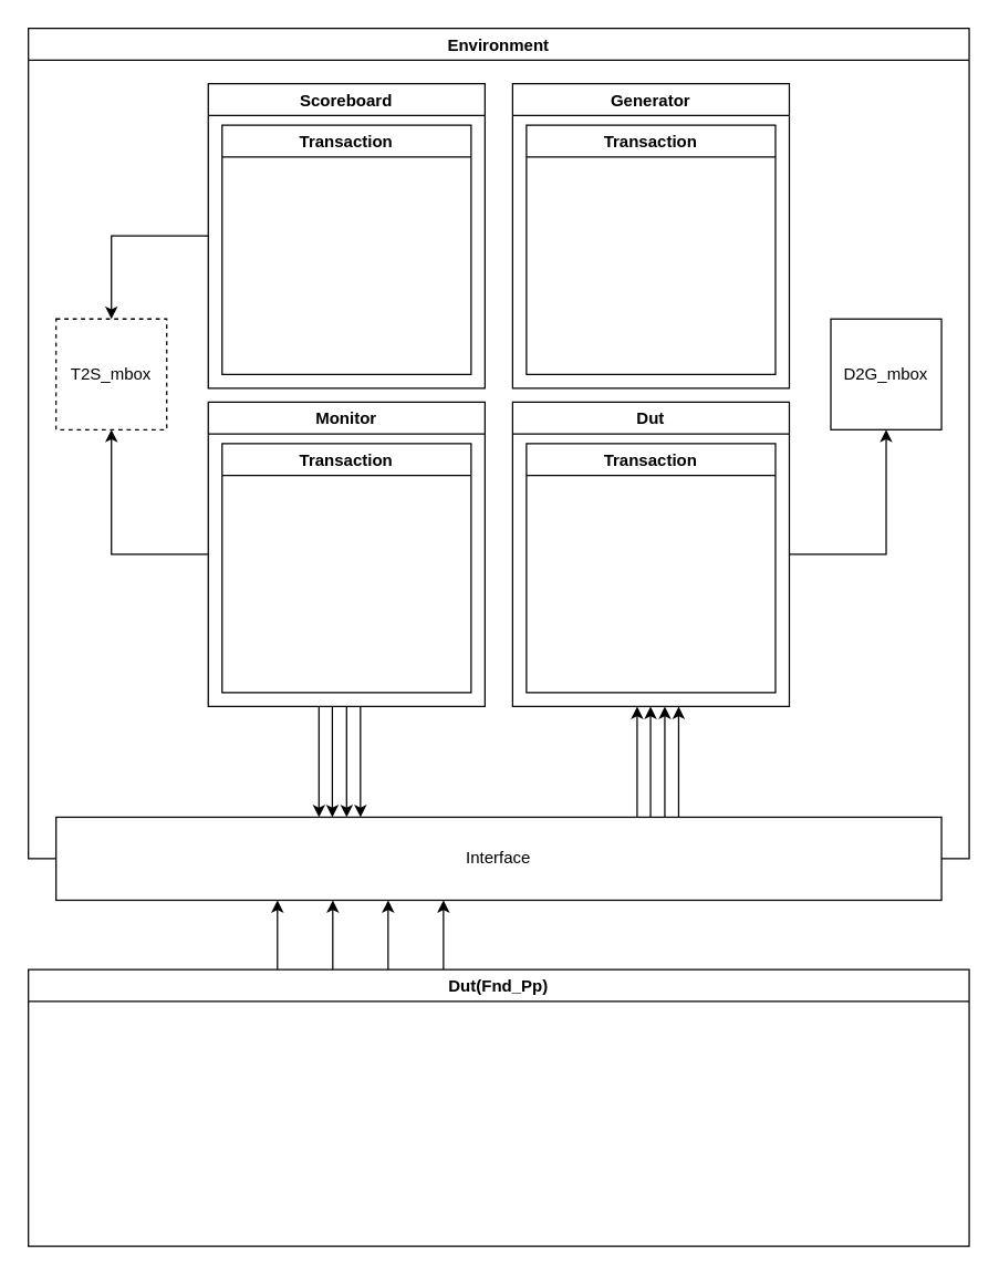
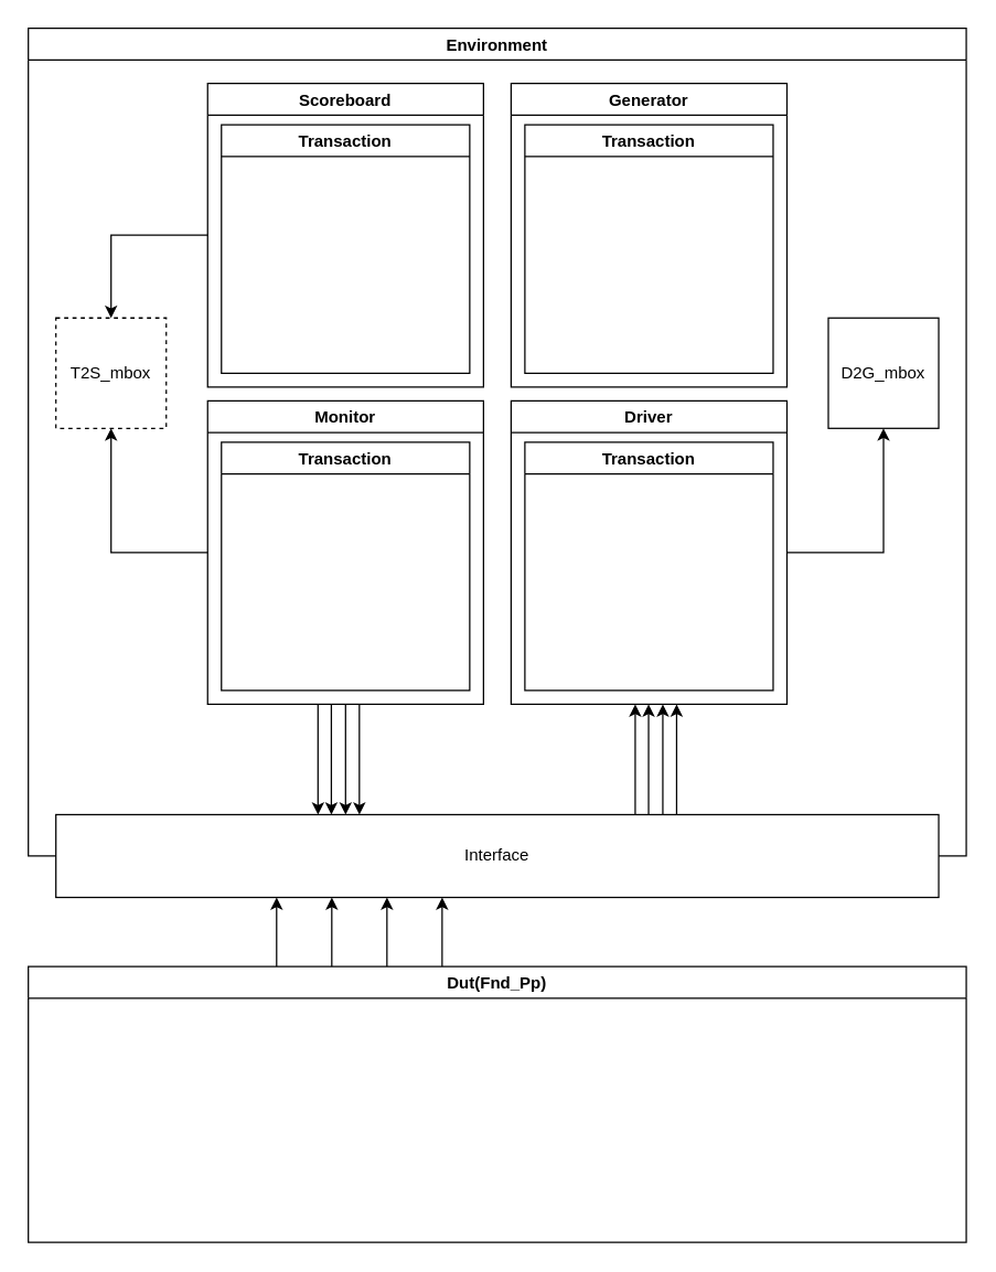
  <mxCell id="0" />
  <mxCell id="1" parent="0" />
  <mxCell id="2" value="Environment" style="swimlane;" parent="1" vertex="1"><mxGeometry x="20" y="20" width="680" height="600" as="geometry" /></mxCell>
  <mxCell id="3" style="edgeStyle=orthogonalEdgeStyle;html=1;exitX=0;exitY=0.5;exitDx=0;exitDy=0;entryX=0.5;entryY=0;entryDx=0;entryDy=0;rounded=0;curved=0;" parent="2" source="4" target="14" edge="1"><mxGeometry relative="1" as="geometry" /></mxCell>
  <mxCell id="4" value="Scoreboard" style="swimlane;startSize=23;" parent="2" vertex="1"><mxGeometry x="130" y="40" width="200" height="220" as="geometry" /></mxCell>
  <mxCell id="5" value="Transaction" style="swimlane;" parent="4" vertex="1"><mxGeometry x="10" y="30" width="180" height="180" as="geometry" /></mxCell>
  <mxCell id="6" style="edgeStyle=orthogonalEdgeStyle;html=1;exitX=0;exitY=0.5;exitDx=0;exitDy=0;entryX=0.5;entryY=1;entryDx=0;entryDy=0;rounded=0;curved=0;" parent="2" source="7" target="14" edge="1"><mxGeometry relative="1" as="geometry" /></mxCell>
  <mxCell id="7" value="Monitor" style="swimlane;startSize=23;" parent="2" vertex="1"><mxGeometry x="130" y="270" width="200" height="220" as="geometry" /></mxCell>
  <mxCell id="8" value="Transaction" style="swimlane;" parent="7" vertex="1"><mxGeometry x="10" y="30" width="180" height="180" as="geometry" /></mxCell>
  <mxCell id="9" value="Generator" style="swimlane;startSize=23;" parent="2" vertex="1"><mxGeometry x="350" y="40" width="200" height="220" as="geometry" /></mxCell>
  <mxCell id="10" value="Transaction" style="swimlane;" parent="9" vertex="1"><mxGeometry x="10" y="30" width="180" height="180" as="geometry" /></mxCell>
  <mxCell id="11" style="edgeStyle=orthogonalEdgeStyle;html=1;entryX=0.5;entryY=1;entryDx=0;entryDy=0;rounded=0;curved=0;" parent="2" source="12" target="15" edge="1"><mxGeometry relative="1" as="geometry" /></mxCell>
- <mxCell id="12" value="Dut" style="swimlane;startSize=23;" parent="2" vertex="1"><mxGeometry x="350" y="270" width="200" height="220" as="geometry" /></mxCell>
+ <mxCell id="12" value="Driver" style="swimlane;startSize=23;" parent="2" vertex="1"><mxGeometry x="350" y="270" width="200" height="220" as="geometry" /></mxCell>
  <mxCell id="13" value="Transaction" style="swimlane;" parent="12" vertex="1"><mxGeometry x="10" y="30" width="180" height="180" as="geometry" /></mxCell>
  <mxCell id="14" value="T2S_mbox" style="whiteSpace=wrap;html=1;aspect=fixed;dashed=1;" parent="2" vertex="1"><mxGeometry x="20" y="210" width="80" height="80" as="geometry" /></mxCell>
  <mxCell id="15" value="&lt;span style=&quot;color: rgb(0, 0, 0);&quot;&gt;D2G_mbox&lt;/span&gt;" style="whiteSpace=wrap;html=1;aspect=fixed;" parent="2" vertex="1"><mxGeometry x="580" y="210" width="80" height="80" as="geometry" /></mxCell>
  <mxCell id="16" style="edgeStyle=none;html=1;" parent="2" edge="1"><mxGeometry relative="1" as="geometry"><mxPoint x="470" y="570" as="sourcePoint" /><mxPoint x="470" y="490" as="targetPoint" /></mxGeometry></mxCell>
  <mxCell id="17" style="edgeStyle=none;html=1;" parent="2" edge="1"><mxGeometry relative="1" as="geometry"><mxPoint x="460" y="570" as="sourcePoint" /><mxPoint x="460" y="490" as="targetPoint" /></mxGeometry></mxCell>
  <mxCell id="18" style="edgeStyle=none;html=1;" parent="2" edge="1"><mxGeometry relative="1" as="geometry"><mxPoint x="449.68" y="570" as="sourcePoint" /><mxPoint x="449.68" y="490" as="targetPoint" /></mxGeometry></mxCell>
  <mxCell id="19" style="edgeStyle=none;html=1;" parent="2" edge="1"><mxGeometry relative="1" as="geometry"><mxPoint x="440" y="570" as="sourcePoint" /><mxPoint x="440" y="490" as="targetPoint" /></mxGeometry></mxCell>
  <mxCell id="20" style="edgeStyle=none;html=1;" parent="2" edge="1"><mxGeometry relative="1" as="geometry"><mxPoint x="240" y="490" as="sourcePoint" /><mxPoint x="240" y="570" as="targetPoint" /></mxGeometry></mxCell>
  <mxCell id="21" style="edgeStyle=none;html=1;" parent="2" edge="1"><mxGeometry relative="1" as="geometry"><mxPoint x="230" y="490" as="sourcePoint" /><mxPoint x="230" y="570" as="targetPoint" /></mxGeometry></mxCell>
  <mxCell id="22" style="edgeStyle=none;html=1;" parent="2" edge="1"><mxGeometry relative="1" as="geometry"><mxPoint x="219.68" y="490" as="sourcePoint" /><mxPoint x="219.68" y="570" as="targetPoint" /></mxGeometry></mxCell>
  <mxCell id="23" style="edgeStyle=none;html=1;" parent="2" edge="1"><mxGeometry relative="1" as="geometry"><mxPoint x="210" y="490" as="sourcePoint" /><mxPoint x="210" y="570" as="targetPoint" /></mxGeometry></mxCell>
  <mxCell id="24" value="Interface" style="rounded=0;whiteSpace=wrap;html=1;" parent="1" vertex="1"><mxGeometry x="40" y="590" width="640" height="60" as="geometry" /></mxCell>
  <mxCell id="25" value="Dut(Fnd_Pp)" style="swimlane;" parent="1" vertex="1"><mxGeometry x="20" y="700" width="680" height="200" as="geometry" /></mxCell>
  <mxCell id="26" style="edgeStyle=none;html=1;entryX=0.5;entryY=1;entryDx=0;entryDy=0;" parent="1" edge="1"><mxGeometry relative="1" as="geometry"><mxPoint x="320" y="700" as="sourcePoint" /><mxPoint x="320" y="650" as="targetPoint" /></mxGeometry></mxCell>
  <mxCell id="27" style="edgeStyle=none;html=1;entryX=0.5;entryY=1;entryDx=0;entryDy=0;" parent="1" edge="1"><mxGeometry relative="1" as="geometry"><mxPoint x="280" y="700" as="sourcePoint" /><mxPoint x="280" y="650" as="targetPoint" /></mxGeometry></mxCell>
  <mxCell id="28" style="edgeStyle=none;html=1;entryX=0.5;entryY=1;entryDx=0;entryDy=0;" parent="1" edge="1"><mxGeometry relative="1" as="geometry"><mxPoint x="240" y="700" as="sourcePoint" /><mxPoint x="240" y="650" as="targetPoint" /></mxGeometry></mxCell>
  <mxCell id="29" style="edgeStyle=none;html=1;entryX=0.5;entryY=1;entryDx=0;entryDy=0;" parent="1" edge="1"><mxGeometry relative="1" as="geometry"><mxPoint x="200" y="700" as="sourcePoint" /><mxPoint x="200" y="650" as="targetPoint" /></mxGeometry></mxCell>
